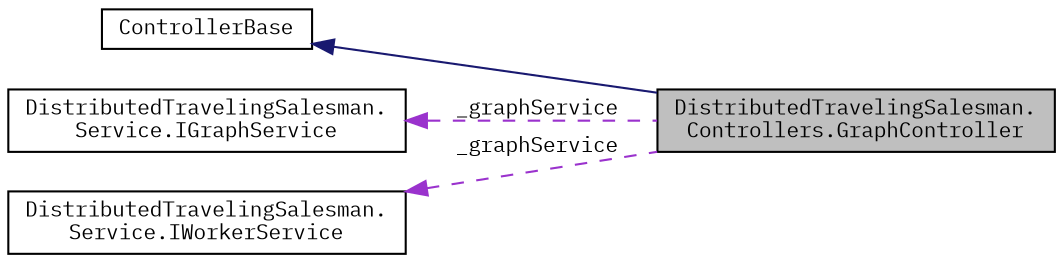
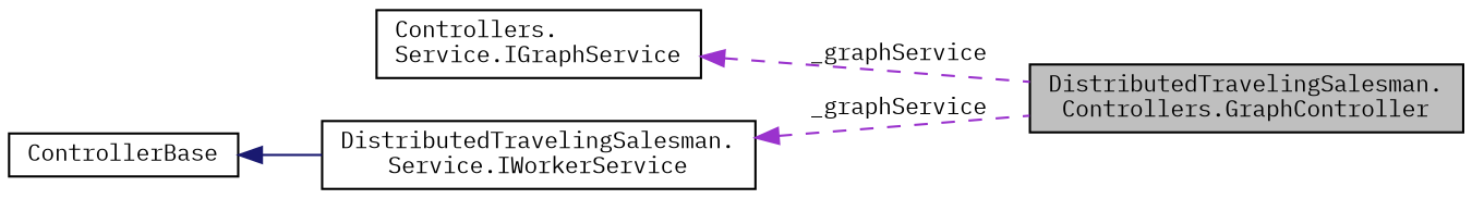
  digraph {
    fontname="IBM Plex Mono"
    rankdir=LR
    node [color=black fillcolor=white fontname="IBM Plex Mono" fontsize=10 shape=record style=filled]
    edge [color=darkorchid3 dir=back fontname="IBM Plex Mono" fontsize=10 labelfontname=Helvetica labelfontsize=10 style=dashed]
    n1 [fillcolor=grey75 fontcolor=black height=0.2 label="DistributedTravelingSalesman.\lControllers.GraphController" width=0.4]
    n2 [height=0.2 label=ControllerBase width=0.4]
-   n3 [height=0.2 label="DistributedTravelingSalesman.\lService.IGraphService" width=0.4]
+   n3 [height=0.2 label="Controllers.\lService.IGraphService" width=0.4]
    n4 [height=0.2 label="DistributedTravelingSalesman.\lService.IWorkerService" width=0.4]
-   n2 -> n1 [color=midnightblue style=solid]
+   n2 -> n4 [color=midnightblue style=solid]
    n3 -> n1 [label=" _graphService"]
    n4 -> n1 [label=" _graphService"]
  }
